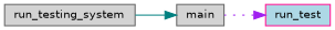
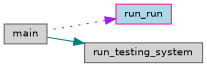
  digraph {
    rankdir=RL
    node [color=gray40 fillcolor=lightgrey fontname=Helvetica fontsize=10 shape=box style=filled]
    edge [dir=back fontname=Helvetica fontsize=10 labelfontname=Helvetica labelfontsize=10]
-   n1 [color=deeppink fillcolor=lightblue fontcolor=black height=0.2 label=run_test width=0.4]
+   n1 [color=deeppink fillcolor=lightblue fontcolor=black height=0.2 label=run_run width=0.4]
    n2 [height=0.2 label=main width=0.4]
    n3 [height=0.2 label=run_testing_system width=0.4]
    n1 -> n2 [color=purple style=dotted]
-   n2 -> n3 [color=teal style=solid]
+   n3 -> n2 [color=teal style=solid]
  }
